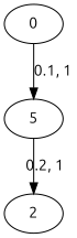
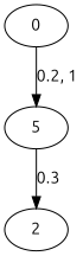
  digraph {
    fontname=Ubuntu
    node [fontname=Ubuntu]
    edge [fontname=Ubuntu]
    n1 [label=0]
    n2 [label=5]
    n3 [label=2]
-   n1 -> n2 [label="0.1, 1"]
-   n2 -> n3 [label="0.2, 1"]
+   n1 -> n2 [label="0.2, 1"]
+   n2 -> n3 [label=0.3]
  }
